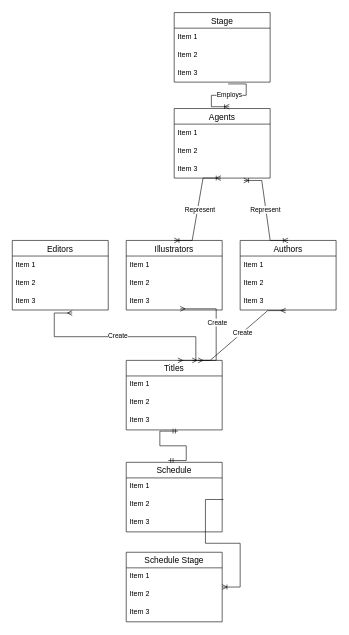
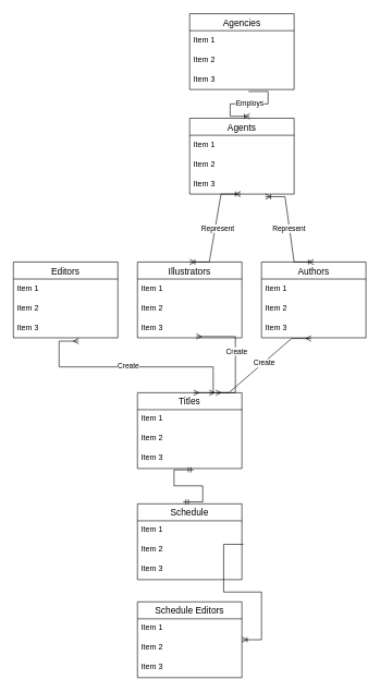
  <mxCell id="0" />
  <mxCell id="1" parent="0" />
  <mxCell id="2" value="Editors" style="swimlane;fontStyle=0;childLayout=stackLayout;horizontal=1;startSize=26;horizontalStack=0;resizeParent=1;resizeParentMax=0;resizeLast=0;collapsible=1;marginBottom=0;align=center;fontSize=14;" vertex="1" parent="1"><mxGeometry y="400" width="160" height="116" as="geometry" x="20" /></mxCell>
  <mxCell id="3" value="Item 1" style="text;strokeColor=none;fillColor=none;spacingLeft=4;spacingRight=4;overflow=hidden;rotatable=0;points=[[0,0.5],[1,0.5]];portConstraint=eastwest;fontSize=12;whiteSpace=wrap;html=1;" vertex="1" parent="2"><mxGeometry y="26" width="160" height="30" as="geometry" /></mxCell>
  <mxCell id="4" value="Item 2" style="text;strokeColor=none;fillColor=none;spacingLeft=4;spacingRight=4;overflow=hidden;rotatable=0;points=[[0,0.5],[1,0.5]];portConstraint=eastwest;fontSize=12;whiteSpace=wrap;html=1;" vertex="1" parent="2"><mxGeometry y="56" width="160" height="30" as="geometry" /></mxCell>
  <mxCell id="5" value="Item 3" style="text;strokeColor=none;fillColor=none;spacingLeft=4;spacingRight=4;overflow=hidden;rotatable=0;points=[[0,0.5],[1,0.5]];portConstraint=eastwest;fontSize=12;whiteSpace=wrap;html=1;" vertex="1" parent="2"><mxGeometry y="86" width="160" height="30" as="geometry" /></mxCell>
  <mxCell id="6" value="Illustrators" style="swimlane;fontStyle=0;childLayout=stackLayout;horizontal=1;startSize=26;horizontalStack=0;resizeParent=1;resizeParentMax=0;resizeLast=0;collapsible=1;marginBottom=0;align=center;fontSize=14;" vertex="1" parent="1"><mxGeometry x="210" y="400" width="160" height="116" as="geometry" /></mxCell>
  <mxCell id="7" value="Item 1" style="text;strokeColor=none;fillColor=none;spacingLeft=4;spacingRight=4;overflow=hidden;rotatable=0;points=[[0,0.5],[1,0.5]];portConstraint=eastwest;fontSize=12;whiteSpace=wrap;html=1;" vertex="1" parent="6"><mxGeometry y="26" width="160" height="30" as="geometry" /></mxCell>
  <mxCell id="8" value="Item 2" style="text;strokeColor=none;fillColor=none;spacingLeft=4;spacingRight=4;overflow=hidden;rotatable=0;points=[[0,0.5],[1,0.5]];portConstraint=eastwest;fontSize=12;whiteSpace=wrap;html=1;" vertex="1" parent="6"><mxGeometry y="56" width="160" height="30" as="geometry" /></mxCell>
  <mxCell id="9" value="Item 3" style="text;strokeColor=none;fillColor=none;spacingLeft=4;spacingRight=4;overflow=hidden;rotatable=0;points=[[0,0.5],[1,0.5]];portConstraint=eastwest;fontSize=12;whiteSpace=wrap;html=1;" vertex="1" parent="6"><mxGeometry y="86" width="160" height="30" as="geometry" /></mxCell>
  <mxCell id="10" value="Authors" style="swimlane;fontStyle=0;childLayout=stackLayout;horizontal=1;startSize=26;horizontalStack=0;resizeParent=1;resizeParentMax=0;resizeLast=0;collapsible=1;marginBottom=0;align=center;fontSize=14;" vertex="1" parent="1"><mxGeometry x="400" y="400" width="160" height="116" as="geometry" /></mxCell>
  <mxCell id="11" value="Item 1" style="text;strokeColor=none;fillColor=none;spacingLeft=4;spacingRight=4;overflow=hidden;rotatable=0;points=[[0,0.5],[1,0.5]];portConstraint=eastwest;fontSize=12;whiteSpace=wrap;html=1;" vertex="1" parent="10"><mxGeometry y="26" width="160" height="30" as="geometry" /></mxCell>
  <mxCell id="12" value="Item 2" style="text;strokeColor=none;fillColor=none;spacingLeft=4;spacingRight=4;overflow=hidden;rotatable=0;points=[[0,0.5],[1,0.5]];portConstraint=eastwest;fontSize=12;whiteSpace=wrap;html=1;" vertex="1" parent="10"><mxGeometry y="56" width="160" height="30" as="geometry" /></mxCell>
  <mxCell id="13" value="Item 3" style="text;strokeColor=none;fillColor=none;spacingLeft=4;spacingRight=4;overflow=hidden;rotatable=0;points=[[0,0.5],[1,0.5]];portConstraint=eastwest;fontSize=12;whiteSpace=wrap;html=1;" vertex="1" parent="10"><mxGeometry y="86" width="160" height="30" as="geometry" /></mxCell>
  <mxCell id="14" value="Agents" style="swimlane;fontStyle=0;childLayout=stackLayout;horizontal=1;startSize=26;horizontalStack=0;resizeParent=1;resizeParentMax=0;resizeLast=0;collapsible=1;marginBottom=0;align=center;fontSize=14;" vertex="1" parent="1"><mxGeometry x="290" y="180" width="160" height="116" as="geometry" /></mxCell>
  <mxCell id="15" value="Item 1" style="text;strokeColor=none;fillColor=none;spacingLeft=4;spacingRight=4;overflow=hidden;rotatable=0;points=[[0,0.5],[1,0.5]];portConstraint=eastwest;fontSize=12;whiteSpace=wrap;html=1;" vertex="1" parent="14"><mxGeometry y="26" width="160" height="30" as="geometry" /></mxCell>
  <mxCell id="16" value="Item 2" style="text;strokeColor=none;fillColor=none;spacingLeft=4;spacingRight=4;overflow=hidden;rotatable=0;points=[[0,0.5],[1,0.5]];portConstraint=eastwest;fontSize=12;whiteSpace=wrap;html=1;" vertex="1" parent="14"><mxGeometry y="56" width="160" height="30" as="geometry" /></mxCell>
  <mxCell id="17" value="Item 3" style="text;strokeColor=none;fillColor=none;spacingLeft=4;spacingRight=4;overflow=hidden;rotatable=0;points=[[0,0.5],[1,0.5]];portConstraint=eastwest;fontSize=12;whiteSpace=wrap;html=1;" vertex="1" parent="14"><mxGeometry y="86" width="160" height="30" as="geometry" /></mxCell>
- <mxCell id="18" value="Stage" style="swimlane;fontStyle=0;childLayout=stackLayout;horizontal=1;startSize=26;horizontalStack=0;resizeParent=1;resizeParentMax=0;resizeLast=0;collapsible=1;marginBottom=0;align=center;fontSize=14;" vertex="1" parent="1"><mxGeometry x="290" y="20" width="160" height="116" as="geometry" /></mxCell>
+ <mxCell id="18" value="Agencies" style="swimlane;fontStyle=0;childLayout=stackLayout;horizontal=1;startSize=26;horizontalStack=0;resizeParent=1;resizeParentMax=0;resizeLast=0;collapsible=1;marginBottom=0;align=center;fontSize=14;" vertex="1" parent="1"><mxGeometry x="290" y="20" width="160" height="116" as="geometry" /></mxCell>
  <mxCell id="19" value="Item 1" style="text;strokeColor=none;fillColor=none;spacingLeft=4;spacingRight=4;overflow=hidden;rotatable=0;points=[[0,0.5],[1,0.5]];portConstraint=eastwest;fontSize=12;whiteSpace=wrap;html=1;" vertex="1" parent="18"><mxGeometry y="26" width="160" height="30" as="geometry" /></mxCell>
  <mxCell id="20" value="Item 2" style="text;strokeColor=none;fillColor=none;spacingLeft=4;spacingRight=4;overflow=hidden;rotatable=0;points=[[0,0.5],[1,0.5]];portConstraint=eastwest;fontSize=12;whiteSpace=wrap;html=1;" vertex="1" parent="18"><mxGeometry y="56" width="160" height="30" as="geometry" /></mxCell>
  <mxCell id="21" value="Item 3" style="text;strokeColor=none;fillColor=none;spacingLeft=4;spacingRight=4;overflow=hidden;rotatable=0;points=[[0,0.5],[1,0.5]];portConstraint=eastwest;fontSize=12;whiteSpace=wrap;html=1;" vertex="1" parent="18"><mxGeometry y="86" width="160" height="30" as="geometry" /></mxCell>
  <mxCell id="22" value="Titles" style="swimlane;fontStyle=0;childLayout=stackLayout;horizontal=1;startSize=26;horizontalStack=0;resizeParent=1;resizeParentMax=0;resizeLast=0;collapsible=1;marginBottom=0;align=center;fontSize=14;" vertex="1" parent="1"><mxGeometry x="210" y="600" width="160" height="116" as="geometry" /></mxCell>
  <mxCell id="23" value="Item 1" style="text;strokeColor=none;fillColor=none;spacingLeft=4;spacingRight=4;overflow=hidden;rotatable=0;points=[[0,0.5],[1,0.5]];portConstraint=eastwest;fontSize=12;whiteSpace=wrap;html=1;" vertex="1" parent="22"><mxGeometry y="26" width="160" height="30" as="geometry" /></mxCell>
  <mxCell id="24" value="Item 2" style="text;strokeColor=none;fillColor=none;spacingLeft=4;spacingRight=4;overflow=hidden;rotatable=0;points=[[0,0.5],[1,0.5]];portConstraint=eastwest;fontSize=12;whiteSpace=wrap;html=1;" vertex="1" parent="22"><mxGeometry y="56" width="160" height="30" as="geometry" /></mxCell>
  <mxCell id="25" value="Item 3" style="text;strokeColor=none;fillColor=none;spacingLeft=4;spacingRight=4;overflow=hidden;rotatable=0;points=[[0,0.5],[1,0.5]];portConstraint=eastwest;fontSize=12;whiteSpace=wrap;html=1;" vertex="1" parent="22"><mxGeometry y="86" width="160" height="30" as="geometry" /></mxCell>
  <mxCell id="26" value="Schedule" style="swimlane;fontStyle=0;childLayout=stackLayout;horizontal=1;startSize=26;horizontalStack=0;resizeParent=1;resizeParentMax=0;resizeLast=0;collapsible=1;marginBottom=0;align=center;fontSize=14;" vertex="1" parent="1"><mxGeometry x="210" y="770" width="160" height="116" as="geometry" /></mxCell>
  <mxCell id="27" value="Item 1" style="text;strokeColor=none;fillColor=none;spacingLeft=4;spacingRight=4;overflow=hidden;rotatable=0;points=[[0,0.5],[1,0.5]];portConstraint=eastwest;fontSize=12;whiteSpace=wrap;html=1;" vertex="1" parent="26"><mxGeometry y="26" width="160" height="30" as="geometry" /></mxCell>
  <mxCell id="28" value="Item 2" style="text;strokeColor=none;fillColor=none;spacingLeft=4;spacingRight=4;overflow=hidden;rotatable=0;points=[[0,0.5],[1,0.5]];portConstraint=eastwest;fontSize=12;whiteSpace=wrap;html=1;" vertex="1" parent="26"><mxGeometry y="56" width="160" height="30" as="geometry" /></mxCell>
  <mxCell id="29" value="Item 3" style="text;strokeColor=none;fillColor=none;spacingLeft=4;spacingRight=4;overflow=hidden;rotatable=0;points=[[0,0.5],[1,0.5]];portConstraint=eastwest;fontSize=12;whiteSpace=wrap;html=1;" vertex="1" parent="26"><mxGeometry y="86" width="160" height="30" as="geometry" /></mxCell>
- <mxCell id="30" value="Schedule Stage" style="swimlane;fontStyle=0;childLayout=stackLayout;horizontal=1;startSize=26;horizontalStack=0;resizeParent=1;resizeParentMax=0;resizeLast=0;collapsible=1;marginBottom=0;align=center;fontSize=14;" vertex="1" parent="1"><mxGeometry x="210" y="920" width="160" height="116" as="geometry" /></mxCell>
+ <mxCell id="30" value="Schedule Editors" style="swimlane;fontStyle=0;childLayout=stackLayout;horizontal=1;startSize=26;horizontalStack=0;resizeParent=1;resizeParentMax=0;resizeLast=0;collapsible=1;marginBottom=0;align=center;fontSize=14;" vertex="1" parent="1"><mxGeometry x="210" y="920" width="160" height="116" as="geometry" /></mxCell>
  <mxCell id="31" value="Item 1" style="text;strokeColor=none;fillColor=none;spacingLeft=4;spacingRight=4;overflow=hidden;rotatable=0;points=[[0,0.5],[1,0.5]];portConstraint=eastwest;fontSize=12;whiteSpace=wrap;html=1;" vertex="1" parent="30"><mxGeometry y="26" width="160" height="30" as="geometry" /></mxCell>
  <mxCell id="32" value="Item 2" style="text;strokeColor=none;fillColor=none;spacingLeft=4;spacingRight=4;overflow=hidden;rotatable=0;points=[[0,0.5],[1,0.5]];portConstraint=eastwest;fontSize=12;whiteSpace=wrap;html=1;" vertex="1" parent="30"><mxGeometry y="56" width="160" height="30" as="geometry" /></mxCell>
  <mxCell id="33" value="Item 3" style="text;strokeColor=none;fillColor=none;spacingLeft=4;spacingRight=4;overflow=hidden;rotatable=0;points=[[0,0.5],[1,0.5]];portConstraint=eastwest;fontSize=12;whiteSpace=wrap;html=1;" vertex="1" parent="30"><mxGeometry y="86" width="160" height="30" as="geometry" /></mxCell>
  <mxCell id="34" value="" style="edgeStyle=entityRelationEdgeStyle;fontSize=12;html=1;endArrow=ERoneToMany;rounded=0;entryX=0.575;entryY=-0.026;entryDx=0;entryDy=0;entryPerimeter=0;exitX=0.563;exitY=1.1;exitDx=0;exitDy=0;exitPerimeter=0;" edge="1" parent="1" source="21" target="14"><mxGeometry width="100" height="100" relative="1" as="geometry"><mxPoint x="310" y="350" as="sourcePoint" /><mxPoint x="410" y="250" as="targetPoint" /></mxGeometry></mxCell>
  <mxCell id="35" value="Employs" style="edgeLabel;html=1;align=center;verticalAlign=middle;resizable=0;points=[];" vertex="1" connectable="0" parent="34"><mxGeometry x="0.005" y="-1" relative="1" as="geometry"><mxPoint as="offset" /></mxGeometry></mxCell>
  <mxCell id="36" value="" style="edgeStyle=entityRelationEdgeStyle;fontSize=12;html=1;endArrow=ERoneToMany;startArrow=ERoneToMany;rounded=0;entryX=0.488;entryY=1;entryDx=0;entryDy=0;entryPerimeter=0;exitX=0.5;exitY=0;exitDx=0;exitDy=0;" edge="1" parent="1" source="6" target="17"><mxGeometry width="100" height="100" relative="1" as="geometry"><mxPoint x="140" y="390" as="sourcePoint" /><mxPoint x="240" y="290" as="targetPoint" /></mxGeometry></mxCell>
  <mxCell id="37" value="Represent" style="edgeLabel;html=1;align=center;verticalAlign=middle;resizable=0;points=[];" vertex="1" connectable="0" parent="36"><mxGeometry x="0.006" y="-3" relative="1" as="geometry"><mxPoint as="offset" /></mxGeometry></mxCell>
  <mxCell id="38" value="" style="edgeStyle=entityRelationEdgeStyle;fontSize=12;html=1;endArrow=ERoneToMany;startArrow=ERoneToMany;rounded=0;entryX=0.725;entryY=1.133;entryDx=0;entryDy=0;entryPerimeter=0;exitX=0.5;exitY=0;exitDx=0;exitDy=0;" edge="1" parent="1" source="10" target="17"><mxGeometry width="100" height="100" relative="1" as="geometry"><mxPoint x="490" y="340" as="sourcePoint" /><mxPoint x="590" y="240" as="targetPoint" /></mxGeometry></mxCell>
  <mxCell id="39" value="Represent" style="edgeLabel;html=1;align=center;verticalAlign=middle;resizable=0;points=[];" vertex="1" connectable="0" parent="38"><mxGeometry x="0.014" y="1" relative="1" as="geometry"><mxPoint as="offset" /></mxGeometry></mxCell>
  <mxCell id="40" value="" style="edgeStyle=entityRelationEdgeStyle;fontSize=12;html=1;endArrow=ERmany;startArrow=ERmany;rounded=0;exitX=0.444;exitY=-0.026;exitDx=0;exitDy=0;exitPerimeter=0;entryX=0.531;entryY=1.067;entryDx=0;entryDy=0;entryPerimeter=0;" edge="1" parent="1"><mxGeometry width="100" height="100" relative="1" as="geometry"><mxPoint x="296.08" y="600.004" as="sourcePoint" /><mxPoint x="120" y="521.03" as="targetPoint" /></mxGeometry></mxCell>
  <mxCell id="41" value="Create" style="edgeLabel;html=1;align=center;verticalAlign=middle;resizable=0;points=[];" vertex="1" connectable="0" parent="40"><mxGeometry x="0.067" y="-1" relative="1" as="geometry"><mxPoint as="offset" /></mxGeometry></mxCell>
  <mxCell id="42" value="" style="edgeStyle=entityRelationEdgeStyle;fontSize=12;html=1;endArrow=ERmany;startArrow=ERmany;rounded=0;entryX=0.563;entryY=0.933;entryDx=0;entryDy=0;entryPerimeter=0;" edge="1" parent="1" target="9"><mxGeometry width="100" height="100" relative="1" as="geometry"><mxPoint x="330" y="600" as="sourcePoint" /><mxPoint x="340" y="540" as="targetPoint" /></mxGeometry></mxCell>
  <mxCell id="43" value="Create" style="edgeLabel;html=1;align=center;verticalAlign=middle;resizable=0;points=[];" vertex="1" connectable="0" parent="42"><mxGeometry x="0.067" y="-1" relative="1" as="geometry"><mxPoint as="offset" /></mxGeometry></mxCell>
  <mxCell id="44" value="" style="edgeStyle=entityRelationEdgeStyle;fontSize=12;html=1;endArrow=ERmany;startArrow=ERmany;rounded=0;entryX=0.475;entryY=1.033;entryDx=0;entryDy=0;entryPerimeter=0;" edge="1" parent="1" target="13"><mxGeometry width="100" height="100" relative="1" as="geometry"><mxPoint x="320" y="600" as="sourcePoint" /><mxPoint x="310" y="524" as="targetPoint" /></mxGeometry></mxCell>
  <mxCell id="45" value="Create" style="edgeLabel;html=1;align=center;verticalAlign=middle;resizable=0;points=[];" vertex="1" connectable="0" parent="44"><mxGeometry x="0.067" y="-1" relative="1" as="geometry"><mxPoint as="offset" /></mxGeometry></mxCell>
  <mxCell id="46" value="" style="edgeStyle=entityRelationEdgeStyle;fontSize=12;html=1;endArrow=ERmandOne;startArrow=ERmandOne;rounded=0;entryX=0.538;entryY=1.067;entryDx=0;entryDy=0;entryPerimeter=0;exitX=0.438;exitY=-0.026;exitDx=0;exitDy=0;exitPerimeter=0;" edge="1" parent="1" source="26" target="25"><mxGeometry width="100" height="100" relative="1" as="geometry"><mxPoint x="90" y="810" as="sourcePoint" /><mxPoint x="190" y="710" as="targetPoint" /></mxGeometry></mxCell>
  <mxCell id="47" value="" style="edgeStyle=entityRelationEdgeStyle;fontSize=12;html=1;endArrow=ERoneToMany;rounded=0;exitX=1.013;exitY=0.2;exitDx=0;exitDy=0;exitPerimeter=0;" edge="1" parent="1" source="28" target="30"><mxGeometry width="100" height="100" relative="1" as="geometry"><mxPoint x="40" y="960" as="sourcePoint" /><mxPoint x="140" y="860" as="targetPoint" /></mxGeometry></mxCell>
